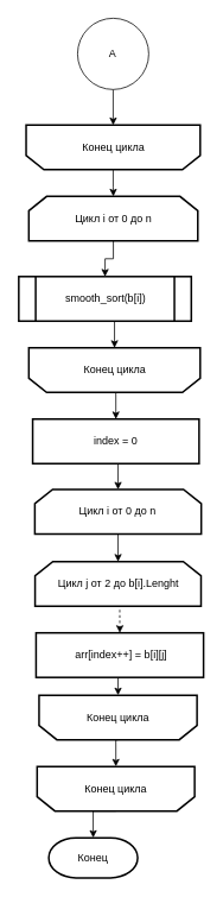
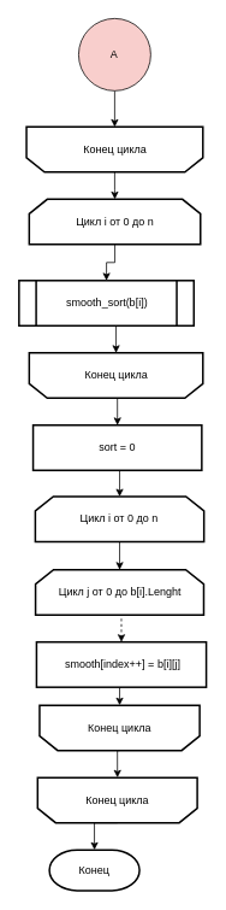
  <mxCell id="0" />
  <mxCell id="1" parent="0" />
  <mxCell id="2" value="Конец" style="strokeWidth=2;html=1;shape=mxgraph.flowchart.terminator;whiteSpace=wrap;" parent="1" vertex="1"><mxGeometry x="53.94" y="940" width="100" height="45" as="geometry" /></mxCell>
  <mxCell id="3" style="edgeStyle=orthogonalEdgeStyle;rounded=0;orthogonalLoop=1;jettySize=auto;html=1;exitX=0.5;exitY=0;exitDx=0;exitDy=0;entryX=0.5;entryY=0;entryDx=0;entryDy=0;entryPerimeter=0;" parent="1" source="4" target="2" edge="1"><mxGeometry relative="1" as="geometry" /></mxCell>
  <mxCell id="4" value="Конец цикла" style="shape=loopLimit;whiteSpace=wrap;html=1;strokeWidth=2;direction=west;" parent="1" vertex="1"><mxGeometry x="40.88" y="860" width="177.12" height="50" as="geometry" /></mxCell>
  <mxCell id="5" style="edgeStyle=orthogonalEdgeStyle;rounded=0;orthogonalLoop=1;jettySize=auto;html=1;exitX=0.5;exitY=0;exitDx=0;exitDy=0;entryX=0.5;entryY=1;entryDx=0;entryDy=0;" parent="1" source="6" target="4" edge="1"><mxGeometry relative="1" as="geometry" /></mxCell>
  <mxCell id="6" value="Конец цикла" style="shape=loopLimit;whiteSpace=wrap;html=1;strokeWidth=2;direction=west;" parent="1" vertex="1"><mxGeometry x="43.07" y="780" width="177.62" height="50" as="geometry" /></mxCell>
  <mxCell id="7" style="edgeStyle=orthogonalEdgeStyle;rounded=0;orthogonalLoop=1;jettySize=auto;html=1;exitX=0.5;exitY=0;exitDx=0;exitDy=0;entryX=0.5;entryY=0;entryDx=0;entryDy=0;" parent="1" source="8" target="18" edge="1"><mxGeometry relative="1" as="geometry" /></mxCell>
  <mxCell id="8" value="Конец цикла" style="shape=loopLimit;whiteSpace=wrap;html=1;strokeWidth=2;direction=west;" parent="1" vertex="1"><mxGeometry x="31.56" y="390" width="192.69" height="50" as="geometry" /></mxCell>
  <mxCell id="9" style="edgeStyle=orthogonalEdgeStyle;rounded=0;orthogonalLoop=1;jettySize=auto;html=1;exitX=0.5;exitY=0;exitDx=0;exitDy=0;" parent="1" source="10" target="16" edge="1"><mxGeometry relative="1" as="geometry" /></mxCell>
  <mxCell id="10" value="Конец цикла" style="shape=loopLimit;whiteSpace=wrap;html=1;strokeWidth=2;direction=west;" parent="1" vertex="1"><mxGeometry x="28.5" y="140" width="195.75" height="50" as="geometry" /></mxCell>
  <mxCell id="11" style="edgeStyle=orthogonalEdgeStyle;rounded=0;orthogonalLoop=1;jettySize=auto;html=1;exitX=0.5;exitY=1;exitDx=0;exitDy=0;entryX=0.5;entryY=1;entryDx=0;entryDy=0;" parent="1" source="12" target="8" edge="1"><mxGeometry relative="1" as="geometry" /></mxCell>
  <mxCell id="12" value="&amp;nbsp;smooth_sort(b[i])" style="shape=process;whiteSpace=wrap;html=1;backgroundOutline=1;strokeWidth=2;" parent="1" vertex="1"><mxGeometry x="20.25" y="310" width="194" height="50" as="geometry" /></mxCell>
  <mxCell id="13" style="rounded=0;orthogonalLoop=1;jettySize=auto;html=1;exitX=0.5;exitY=1;exitDx=0;exitDy=0;entryX=0.5;entryY=0;entryDx=0;entryDy=0;" edge="1" parent="1" source="14" target="20"><mxGeometry relative="1" as="geometry" /></mxCell>
  <mxCell id="14" value="Цикл i от 0 до n" style="shape=loopLimit;whiteSpace=wrap;html=1;strokeWidth=2;direction=east;" parent="1" vertex="1"><mxGeometry x="38.32" y="549" width="187.12" height="50" as="geometry" /></mxCell>
  <mxCell id="15" style="edgeStyle=orthogonalEdgeStyle;rounded=0;orthogonalLoop=1;jettySize=auto;html=1;entryX=0.5;entryY=0;entryDx=0;entryDy=0;" edge="1" parent="1" source="16" target="12"><mxGeometry relative="1" as="geometry" /></mxCell>
  <mxCell id="16" value="Цикл i от 0 до n" style="shape=loopLimit;whiteSpace=wrap;html=1;strokeWidth=2;direction=east;" parent="1" vertex="1"><mxGeometry x="31.56" y="220" width="190" height="50" as="geometry" /></mxCell>
  <mxCell id="17" style="edgeStyle=orthogonalEdgeStyle;rounded=0;orthogonalLoop=1;jettySize=auto;html=1;exitX=0.5;exitY=1;exitDx=0;exitDy=0;entryX=0.5;entryY=0;entryDx=0;entryDy=0;" parent="1" source="18" target="14" edge="1"><mxGeometry relative="1" as="geometry" /></mxCell>
- <mxCell id="18" value="index = 0" style="rounded=0;whiteSpace=wrap;html=1;absoluteArcSize=1;arcSize=14;strokeWidth=2;" parent="1" vertex="1"><mxGeometry x="35.88" y="470" width="187.12" height="50" as="geometry" /></mxCell>
+ <mxCell id="18" value="sort = 0" style="rounded=0;whiteSpace=wrap;html=1;absoluteArcSize=1;arcSize=14;strokeWidth=2;" parent="1" vertex="1"><mxGeometry x="35.88" y="470" width="187.12" height="50" as="geometry" /></mxCell>
  <mxCell id="19" style="edgeStyle=orthogonalEdgeStyle;rounded=0;orthogonalLoop=1;jettySize=auto;html=1;exitX=0.5;exitY=1;exitDx=0;exitDy=0;entryX=0.5;entryY=0;entryDx=0;entryDy=0;dashed=1;" parent="1" source="20" target="22" edge="1"><mxGeometry relative="1" as="geometry" /></mxCell>
- <mxCell id="20" value="Цикл j от 2 до&amp;nbsp;b[i].Lenght" style="shape=loopLimit;whiteSpace=wrap;html=1;strokeWidth=2;direction=east;" parent="1" vertex="1"><mxGeometry x="38.57" y="630" width="186.62" height="50" as="geometry" /></mxCell>
+ <mxCell id="20" value="Цикл j от 0 до&amp;nbsp;b[i].Lenght" style="shape=loopLimit;whiteSpace=wrap;html=1;strokeWidth=2;direction=east;" parent="1" vertex="1"><mxGeometry x="38.57" y="630" width="186.62" height="50" as="geometry" /></mxCell>
  <mxCell id="21" style="edgeStyle=orthogonalEdgeStyle;rounded=0;orthogonalLoop=1;jettySize=auto;html=1;exitX=0.5;exitY=1;exitDx=0;exitDy=0;entryX=0.5;entryY=1;entryDx=0;entryDy=0;" parent="1" source="22" target="6" edge="1"><mxGeometry relative="1" as="geometry" /></mxCell>
- <mxCell id="22" value="&amp;nbsp;arr[index++] = b[i][j]" style="rounded=0;whiteSpace=wrap;html=1;absoluteArcSize=1;arcSize=14;strokeWidth=2;" parent="1" vertex="1"><mxGeometry x="39.69" y="710" width="188.31" height="50" as="geometry" /></mxCell>
+ <mxCell id="22" value="&amp;nbsp;smooth[index++] = b[i][j]" style="rounded=0;whiteSpace=wrap;html=1;absoluteArcSize=1;arcSize=14;strokeWidth=2;" parent="1" vertex="1"><mxGeometry x="39.69" y="710" width="188.31" height="50" as="geometry" /></mxCell>
  <mxCell id="23" style="edgeStyle=orthogonalEdgeStyle;rounded=0;orthogonalLoop=1;jettySize=auto;html=1;exitX=0.5;exitY=1;exitDx=0;exitDy=0;entryX=0.5;entryY=1;entryDx=0;entryDy=0;" parent="1" source="24" target="10" edge="1"><mxGeometry relative="1" as="geometry" /></mxCell>
- <mxCell id="24" value="A" style="ellipse;whiteSpace=wrap;html=1;aspect=fixed;" parent="1" vertex="1"><mxGeometry x="86.38" y="20" width="80" height="80" as="geometry" /></mxCell>
+ <mxCell id="24" value="A" style="ellipse;whiteSpace=wrap;html=1;aspect=fixed;fillColor=#f8cecc;" parent="1" vertex="1"><mxGeometry x="86.38" y="20" width="80" height="80" as="geometry" /></mxCell>
